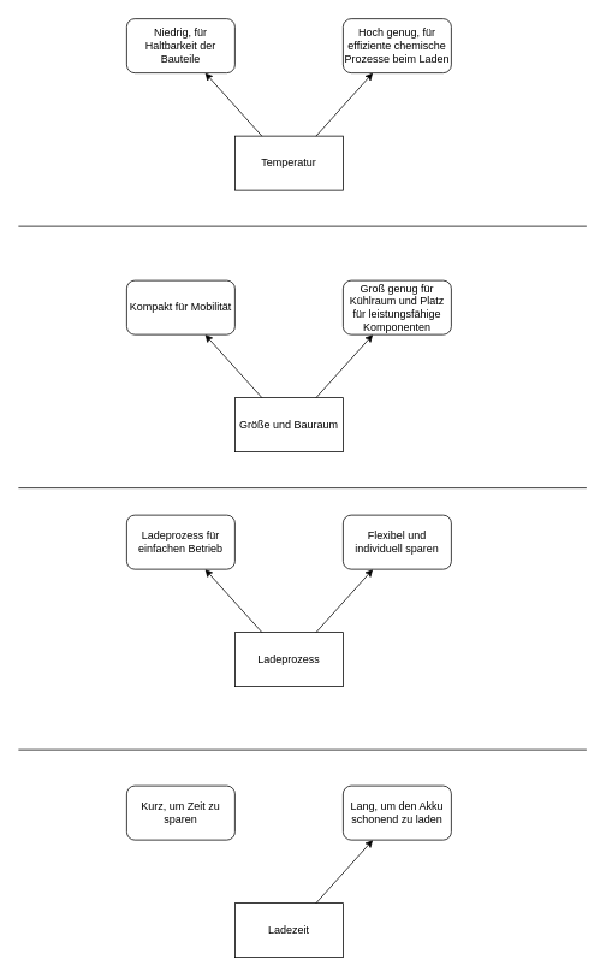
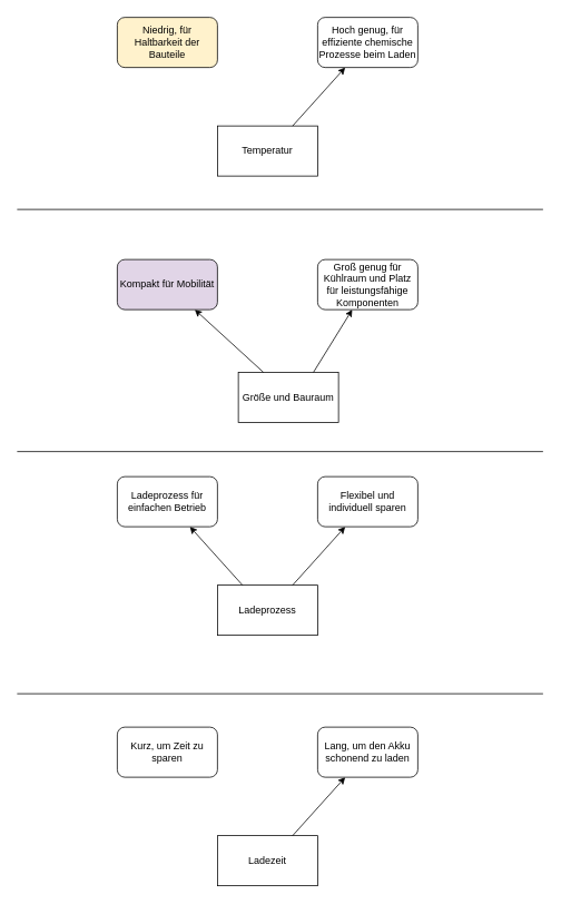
  <mxCell id="0" />
  <mxCell id="1" parent="0" />
  <mxCell id="2" value="Temperatur" style="rounded=0;whiteSpace=wrap;html=1;" vertex="1" parent="1"><mxGeometry x="260" y="150" width="120" height="60" as="geometry" /></mxCell>
- <mxCell id="3" value="" style="endArrow=classic;html=1;rounded=0;exitX=0.25;exitY=0;exitDx=0;exitDy=0;" edge="1" parent="1" source="2" target="4"><mxGeometry width="50" height="50" relative="1" as="geometry"><mxPoint x="216" y="45" as="sourcePoint" /><mxPoint x="236" y="80" as="targetPoint" /><Array as="points" /></mxGeometry></mxCell>
- <mxCell id="4" value="Niedrig, für Haltbarkeit der Bauteile" style="rounded=1;whiteSpace=wrap;html=1;" vertex="1" parent="1"><mxGeometry x="140" y="20" width="120" height="60" as="geometry" /></mxCell>
+ <mxCell id="4" value="Niedrig, für Haltbarkeit der Bauteile" style="rounded=1;whiteSpace=wrap;html=1;fillColor=#fff2cc;" vertex="1" parent="1"><mxGeometry x="140" y="20" width="120" height="60" as="geometry" /></mxCell>
  <mxCell id="5" value="" style="endArrow=classic;html=1;rounded=0;exitX=0.75;exitY=0;exitDx=0;exitDy=0;" edge="1" parent="1" source="2" target="6"><mxGeometry width="50" height="50" relative="1" as="geometry"><mxPoint x="366" y="140" as="sourcePoint" /><mxPoint x="416" y="80" as="targetPoint" /><Array as="points" /></mxGeometry></mxCell>
  <mxCell id="6" value="Hoch genug, für effiziente chemische Prozesse beim Laden" style="rounded=1;whiteSpace=wrap;html=1;" vertex="1" parent="1"><mxGeometry x="380" y="20" width="120" height="60" as="geometry" /></mxCell>
- <mxCell id="7" value="Größe und Bauraum" style="rounded=0;whiteSpace=wrap;html=1;" vertex="1" parent="1"><mxGeometry x="260" y="440" width="120" height="60" as="geometry" /></mxCell>
+ <mxCell id="7" value="Größe und Bauraum" style="rounded=0;whiteSpace=wrap;html=1;" vertex="1" parent="1"><mxGeometry x="285" y="445" width="120" height="60" as="geometry" /></mxCell>
  <mxCell id="8" value="" style="endArrow=classic;html=1;rounded=0;exitX=0.25;exitY=0;exitDx=0;exitDy=0;" edge="1" parent="1" source="7" target="9"><mxGeometry width="50" height="50" relative="1" as="geometry"><mxPoint x="216" y="335" as="sourcePoint" /><mxPoint x="236" y="370" as="targetPoint" /><Array as="points" /></mxGeometry></mxCell>
- <mxCell id="9" value="Kompakt für Mobilität" style="rounded=1;whiteSpace=wrap;html=1;" vertex="1" parent="1"><mxGeometry x="140" y="310" width="120" height="60" as="geometry" /></mxCell>
+ <mxCell id="9" value="Kompakt für Mobilität" style="rounded=1;whiteSpace=wrap;html=1;fillColor=#e1d5e7;" vertex="1" parent="1"><mxGeometry x="140" y="310" width="120" height="60" as="geometry" /></mxCell>
  <mxCell id="10" value="" style="endArrow=classic;html=1;rounded=0;exitX=0.75;exitY=0;exitDx=0;exitDy=0;" edge="1" parent="1" source="7" target="11"><mxGeometry width="50" height="50" relative="1" as="geometry"><mxPoint x="366" y="430" as="sourcePoint" /><mxPoint x="416" y="370" as="targetPoint" /><Array as="points" /></mxGeometry></mxCell>
  <mxCell id="11" value="Groß genug für Kühlraum und Platz für leistungsfähige Komponenten" style="rounded=1;whiteSpace=wrap;html=1;" vertex="1" parent="1"><mxGeometry x="380" y="310" width="120" height="60" as="geometry" /></mxCell>
  <mxCell id="12" value="" style="endArrow=none;html=1;rounded=0;" edge="1" parent="1"><mxGeometry width="50" height="50" relative="1" as="geometry"><mxPoint x="20" y="250" as="sourcePoint" /><mxPoint x="650" y="250" as="targetPoint" /></mxGeometry></mxCell>
  <mxCell id="13" value="" style="endArrow=none;html=1;rounded=0;" edge="1" parent="1"><mxGeometry width="50" height="50" relative="1" as="geometry"><mxPoint x="20" y="540" as="sourcePoint" /><mxPoint x="650" y="540" as="targetPoint" /></mxGeometry></mxCell>
  <mxCell id="14" value="Ladeprozess" style="rounded=0;whiteSpace=wrap;html=1;" vertex="1" parent="1"><mxGeometry x="260" y="700" width="120" height="60" as="geometry" /></mxCell>
  <mxCell id="15" value="" style="endArrow=classic;html=1;rounded=0;exitX=0.25;exitY=0;exitDx=0;exitDy=0;" edge="1" parent="1" source="14" target="16"><mxGeometry width="50" height="50" relative="1" as="geometry"><mxPoint x="216" y="595" as="sourcePoint" /><mxPoint x="236" y="630" as="targetPoint" /><Array as="points" /></mxGeometry></mxCell>
  <mxCell id="16" value="Ladeprozess für einfachen Betrieb" style="rounded=1;whiteSpace=wrap;html=1;" vertex="1" parent="1"><mxGeometry x="140" y="570" width="120" height="60" as="geometry" /></mxCell>
  <mxCell id="17" value="" style="endArrow=classic;html=1;rounded=0;exitX=0.75;exitY=0;exitDx=0;exitDy=0;" edge="1" parent="1" source="14" target="18"><mxGeometry width="50" height="50" relative="1" as="geometry"><mxPoint x="366" y="690" as="sourcePoint" /><mxPoint x="416" y="630" as="targetPoint" /><Array as="points" /></mxGeometry></mxCell>
  <mxCell id="18" value="Flexibel und individuell sparen" style="rounded=1;whiteSpace=wrap;html=1;" vertex="1" parent="1"><mxGeometry x="380" y="570" width="120" height="60" as="geometry" /></mxCell>
  <mxCell id="19" value="" style="endArrow=none;html=1;rounded=0;" edge="1" parent="1"><mxGeometry width="50" height="50" relative="1" as="geometry"><mxPoint x="20" y="830" as="sourcePoint" /><mxPoint x="650" y="830" as="targetPoint" /></mxGeometry></mxCell>
  <mxCell id="20" value="Ladezeit" style="rounded=0;whiteSpace=wrap;html=1;" vertex="1" parent="1"><mxGeometry x="260" y="1000" width="120" height="60" as="geometry" /></mxCell>
  <mxCell id="21" value="Kurz, um Zeit zu sparen" style="rounded=1;whiteSpace=wrap;html=1;" vertex="1" parent="1"><mxGeometry x="140" y="870" width="120" height="60" as="geometry" /></mxCell>
  <mxCell id="22" value="" style="endArrow=classic;html=1;rounded=0;exitX=0.75;exitY=0;exitDx=0;exitDy=0;" edge="1" parent="1" source="20" target="23"><mxGeometry width="50" height="50" relative="1" as="geometry"><mxPoint x="366" y="990" as="sourcePoint" /><mxPoint x="416" y="930" as="targetPoint" /><Array as="points" /></mxGeometry></mxCell>
  <mxCell id="23" value="Lang, um den Akku schonend zu laden" style="rounded=1;whiteSpace=wrap;html=1;" vertex="1" parent="1"><mxGeometry x="380" y="870" width="120" height="60" as="geometry" /></mxCell>
